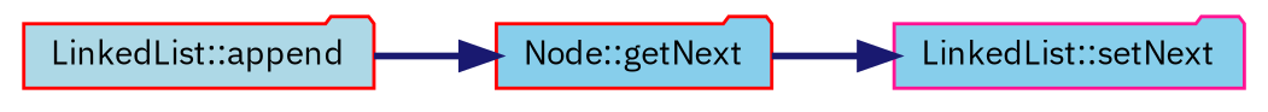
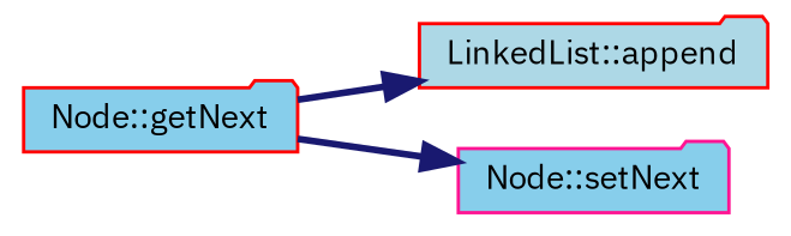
  digraph {
    fontname="IBM Plex Sans"
    rankdir=LR
    node [color=red fillcolor=skyblue fontname="IBM Plex Sans" fontsize=10 shape=folder style=filled]
    edge [color=midnightblue fontname="IBM Plex Sans" fontsize=10 labelfontname=Helvetica labelfontsize=10 style=bold]
    n1 [fillcolor=lightblue fontcolor=black height=0.2 label="LinkedList::append" width=0.4]
    n2 [height=0.2 label="Node::getNext" width=0.4]
-   n3 [color=deeppink height=0.2 label="LinkedList::setNext" width=0.4]
-   n1 -> n2
+   n3 [color=deeppink height=0.2 label="Node::setNext" width=0.4]
+   n2 -> n1
    n2 -> n3
  }
